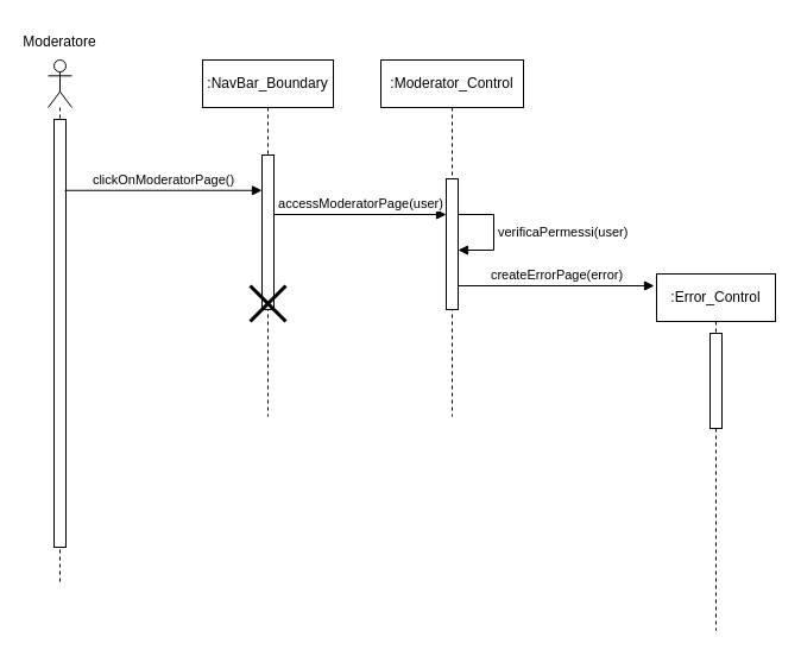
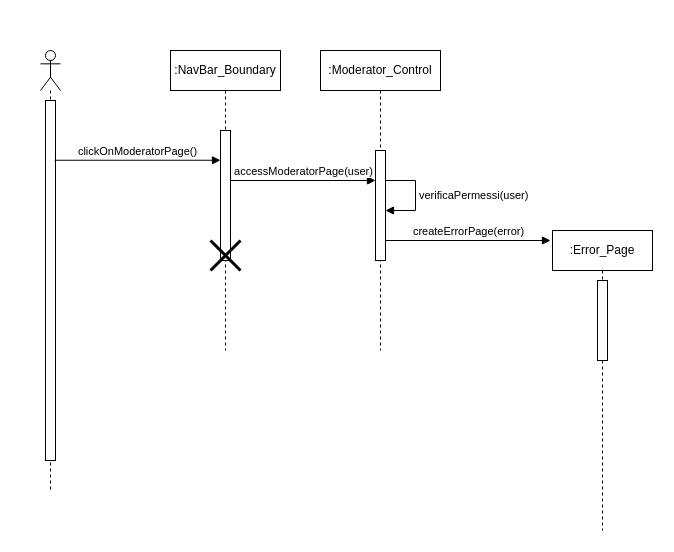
  <mxCell id="0" />
  <mxCell id="1" parent="0" />
  <mxCell id="2" value="" style="shape=umlLifeline;perimeter=lifelinePerimeter;whiteSpace=wrap;html=1;container=1;dropTarget=0;collapsible=0;recursiveResize=0;outlineConnect=0;portConstraint=eastwest;newEdgeStyle={&quot;curved&quot;:0,&quot;rounded&quot;:0};participant=umlActor;" vertex="1" parent="1"><mxGeometry x="40" y="50" width="20" height="440" as="geometry" /></mxCell>
  <mxCell id="3" value="" style="html=1;points=[[0,0,0,0,5],[0,1,0,0,-5],[1,0,0,0,5],[1,1,0,0,-5]];perimeter=orthogonalPerimeter;outlineConnect=0;targetShapes=umlLifeline;portConstraint=eastwest;newEdgeStyle={&quot;curved&quot;:0,&quot;rounded&quot;:0};" vertex="1" parent="2"><mxGeometry x="5" y="50" width="10" height="360" as="geometry" /></mxCell>
- <mxCell id="4" value="Moderatore" style="text;html=1;align=center;verticalAlign=middle;whiteSpace=wrap;rounded=0;" vertex="1" parent="1"><mxGeometry x="20" y="20" width="60" height="30" as="geometry" /></mxCell>
  <mxCell id="5" value="clickOnModeratorPage()" style="html=1;verticalAlign=bottom;endArrow=block;curved=0;rounded=0;exitX=0.8;exitY=0.166;exitDx=0;exitDy=0;exitPerimeter=0;" edge="1" parent="1" target="7"><mxGeometry width="80" relative="1" as="geometry"><mxPoint x="54" y="159.76" as="sourcePoint" /><mxPoint x="210" y="160" as="targetPoint" /></mxGeometry></mxCell>
  <mxCell id="6" value=":NavBar_Boundary" style="shape=umlLifeline;perimeter=lifelinePerimeter;whiteSpace=wrap;html=1;container=1;dropTarget=0;collapsible=0;recursiveResize=0;outlineConnect=0;portConstraint=eastwest;newEdgeStyle={&quot;curved&quot;:0,&quot;rounded&quot;:0};" vertex="1" parent="1"><mxGeometry x="170" y="50" width="110" height="300" as="geometry" /></mxCell>
  <mxCell id="7" value="" style="html=1;points=[[0,0,0,0,5],[0,1,0,0,-5],[1,0,0,0,5],[1,1,0,0,-5]];perimeter=orthogonalPerimeter;outlineConnect=0;targetShapes=umlLifeline;portConstraint=eastwest;newEdgeStyle={&quot;curved&quot;:0,&quot;rounded&quot;:0};" vertex="1" parent="6"><mxGeometry x="50" y="80" width="10" height="130" as="geometry" /></mxCell>
  <mxCell id="8" value="" style="shape=umlDestroy;whiteSpace=wrap;html=1;strokeWidth=3;targetShapes=umlLifeline;" vertex="1" parent="6"><mxGeometry x="40" y="190" width="30" height="30" as="geometry" /></mxCell>
  <mxCell id="9" value="accessModeratorPage(user)" style="html=1;verticalAlign=bottom;endArrow=block;curved=0;rounded=0;" edge="1" parent="1" target="11"><mxGeometry width="80" relative="1" as="geometry"><mxPoint x="230" y="180" as="sourcePoint" /><mxPoint x="370" y="180" as="targetPoint" /></mxGeometry></mxCell>
  <mxCell id="10" value=":Moderator_Control" style="shape=umlLifeline;perimeter=lifelinePerimeter;whiteSpace=wrap;html=1;container=1;dropTarget=0;collapsible=0;recursiveResize=0;outlineConnect=0;portConstraint=eastwest;newEdgeStyle={&quot;curved&quot;:0,&quot;rounded&quot;:0};" vertex="1" parent="1"><mxGeometry x="320" y="50" width="120" height="300" as="geometry" /></mxCell>
  <mxCell id="11" value="" style="html=1;points=[[0,0,0,0,5],[0,1,0,0,-5],[1,0,0,0,5],[1,1,0,0,-5]];perimeter=orthogonalPerimeter;outlineConnect=0;targetShapes=umlLifeline;portConstraint=eastwest;newEdgeStyle={&quot;curved&quot;:0,&quot;rounded&quot;:0};" vertex="1" parent="10"><mxGeometry x="55" y="100" width="10" height="110" as="geometry" /></mxCell>
  <mxCell id="12" value="verificaPermessi(user)" style="html=1;align=left;spacingLeft=2;endArrow=block;rounded=0;edgeStyle=orthogonalEdgeStyle;curved=0;rounded=0;" edge="1" target="11" parent="10"><mxGeometry relative="1" as="geometry"><mxPoint x="65" y="130" as="sourcePoint" /><Array as="points"><mxPoint x="95" y="130" /><mxPoint x="95" y="160" /></Array><mxPoint x="70" y="160" as="targetPoint" /></mxGeometry></mxCell>
  <mxCell id="13" value="createErrorPage(error)" style="html=1;verticalAlign=bottom;endArrow=block;curved=0;rounded=0;" edge="1" parent="1" source="11"><mxGeometry width="80" relative="1" as="geometry"><mxPoint x="390" y="240" as="sourcePoint" /><mxPoint x="550" y="240" as="targetPoint" /></mxGeometry></mxCell>
- <mxCell id="14" value=":Error_Control" style="shape=umlLifeline;perimeter=lifelinePerimeter;whiteSpace=wrap;html=1;container=1;dropTarget=0;collapsible=0;recursiveResize=0;outlineConnect=0;portConstraint=eastwest;newEdgeStyle={&quot;curved&quot;:0,&quot;rounded&quot;:0};" vertex="1" parent="1"><mxGeometry x="552" y="230" width="100" height="300" as="geometry" /></mxCell>
+ <mxCell id="14" value=":Error_Page" style="shape=umlLifeline;perimeter=lifelinePerimeter;whiteSpace=wrap;html=1;container=1;dropTarget=0;collapsible=0;recursiveResize=0;outlineConnect=0;portConstraint=eastwest;newEdgeStyle={&quot;curved&quot;:0,&quot;rounded&quot;:0};" vertex="1" parent="1"><mxGeometry x="552" y="230" width="100" height="300" as="geometry" /></mxCell>
  <mxCell id="15" value="" style="html=1;points=[[0,0,0,0,5],[0,1,0,0,-5],[1,0,0,0,5],[1,1,0,0,-5]];perimeter=orthogonalPerimeter;outlineConnect=0;targetShapes=umlLifeline;portConstraint=eastwest;newEdgeStyle={&quot;curved&quot;:0,&quot;rounded&quot;:0};" vertex="1" parent="14"><mxGeometry x="45" y="50" width="10" height="80" as="geometry" /></mxCell>
